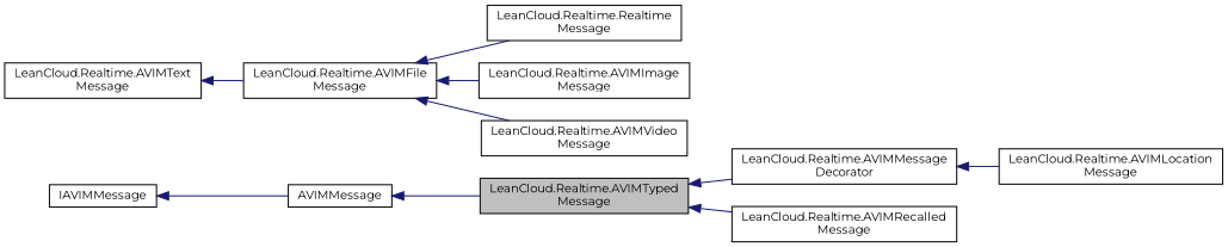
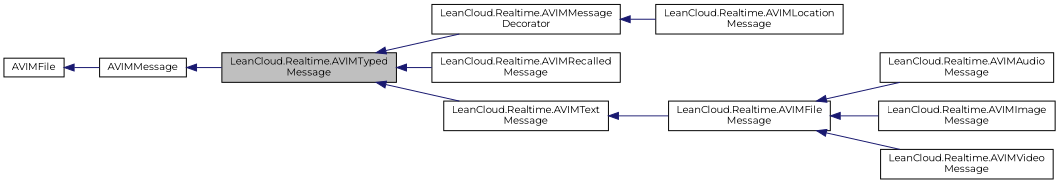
  digraph {
    fontname=Montserrat
    rankdir=LR
    node [color=black fillcolor=white fontname=Montserrat fontsize=10 shape=record style=filled]
    edge [color=midnightblue dir=back fontname=Montserrat fontsize=10 labelfontname=Helvetica labelfontsize=10 style=solid]
    n1 [fillcolor=grey75 fontcolor=black height=0.2 label="LeanCloud.Realtime.AVIMTyped\lMessage" width=0.4]
    n2 [height=0.2 label="LeanCloud.Realtime.AVIMMessage\lDecorator" width=0.4]
    n3 [height=0.2 label="LeanCloud.Realtime.AVIMRecalled\lMessage" width=0.4]
    n4 [height=0.2 label="LeanCloud.Realtime.AVIMText\lMessage" width=0.4]
    n5 [height=0.2 label="LeanCloud.Realtime.AVIMLocation\lMessage" width=0.4]
    n6 [height=0.2 label="LeanCloud.Realtime.AVIMFile\lMessage" width=0.4]
    n7 [height=0.2 label=AVIMMessage width=0.4]
-   n8 [height=0.2 label=IAVIMMessage width=0.4]
-   n9 [height=0.2 label="LeanCloud.Realtime.Realtime\lMessage" width=0.4]
+   n8 [height=0.2 label=AVIMFile width=0.4]
+   n9 [height=0.2 label="LeanCloud.Realtime.AVIMAudio\lMessage" width=0.4]
    n10 [height=0.2 label="LeanCloud.Realtime.AVIMImage\lMessage" width=0.4]
    n11 [height=0.2 label="LeanCloud.Realtime.AVIMVideo\lMessage" width=0.4]
    n1 -> n2
    n1 -> n3
+   n1 -> n4
    n2 -> n5
    n4 -> n6
    n6 -> n9
    n6 -> n10
    n6 -> n11
    n7 -> n1
    n8 -> n7
  }
